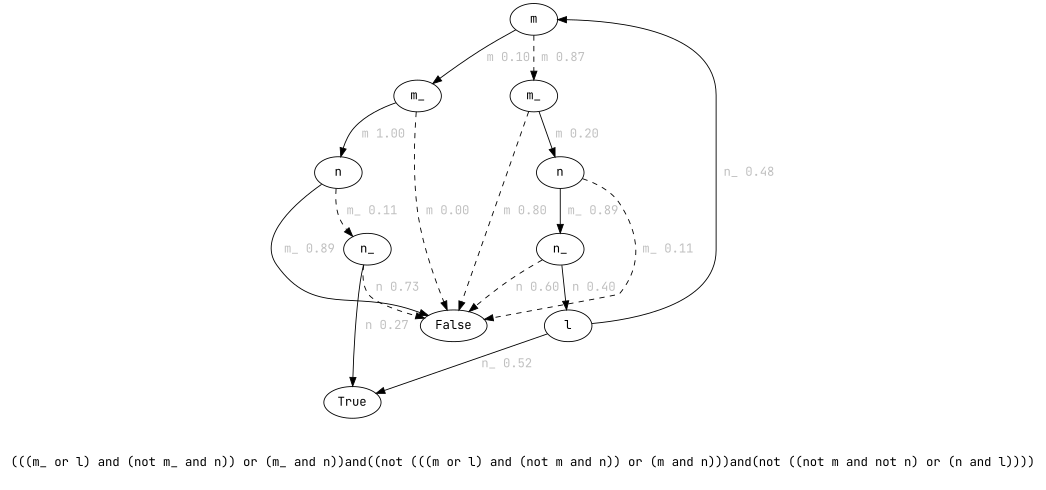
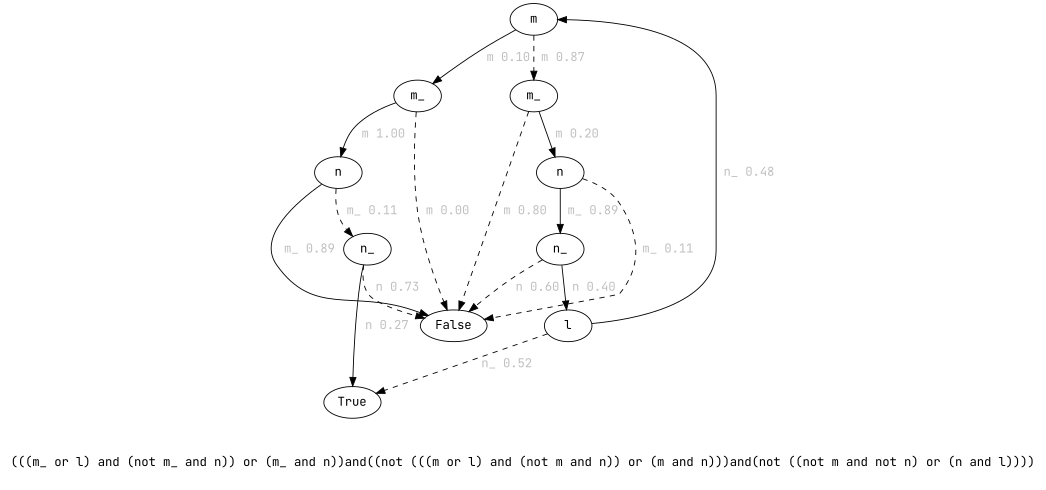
  digraph {
    fontname="JetBrains Mono"
    label="(((m_ or l) and (not m_ and n)) or (m_ and n))and((not (((m or l) and (not m and n)) or (m and n)))and(not ((not m and not n) or (n and l))))\n\n"
    node [fontname="JetBrains Mono"]
    edge [fontcolor=gray fontname="JetBrains Mono"]
    n1 [label=m]
    n2 [label="m_\n"]
    n3 [label="m_\n"]
    n4 [label="False\n"]
    n5 [label="n\n"]
    n6 [label="n\n"]
    n7 [label="n_\n"]
    n8 [label="l\n"]
    n9 [label="True\n"]
    n10 [label="n_\n"]
    n1 -> n2 [label=" m 0.87\n" style=dashed]
    n1 -> n3 [label=" m 0.10\n"]
    n2 -> n4 [label=" m 0.80\n" style=dashed]
    n2 -> n5 [label=" m 0.20\n"]
    n3 -> n4 [label=" m 0.00\n" style=dashed]
    n3 -> n6 [label=" m 1.00\n"]
    n5 -> n4 [label=" m_ 0.11\n" style=dashed]
    n5 -> n7 [label=" m_ 0.89\n"]
    n6 -> n4 [label=" m_ 0.89\n"]
    n6 -> n10 [label=" m_ 0.11\n" style=dashed]
    n7 -> n4 [label=" n 0.60\n" style=dashed]
    n7 -> n8 [label=" n 0.40\n"]
    n8 -> n1 [label=" n_ 0.48\n"]
-   n8 -> n9 [label=" n_ 0.52\n" style=solid]
+   n8 -> n9 [label=" n_ 0.52\n" style=dashed]
    n10 -> n4 [label=" n 0.73\n" style=dashed]
    n10 -> n9 [label=" n 0.27\n"]
  }
